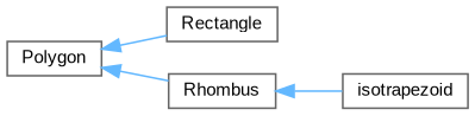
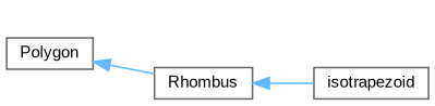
  digraph {
    fontname="Liberation Sans"
    rankdir=LR
    node [color=grey40 fillcolor=white fontname="Liberation Sans" fontsize=10 shape=box style=filled]
    edge [color=steelblue1 dir=back fontname="Liberation Sans" fontsize=10 labelfontname=Helvetica labelfontsize=10 style=solid]
    n1 [height=0.2 label=Polygon width=0.4]
-   n2 [height=0.2 label=Rectangle width=0.4]
    n3 [height=0.2 label=Rhombus width=0.4]
    n4 [height=0.2 label=isotrapezoid width=0.4]
-   n1 -> n2
    n1 -> n3
    n3 -> n4
  }
